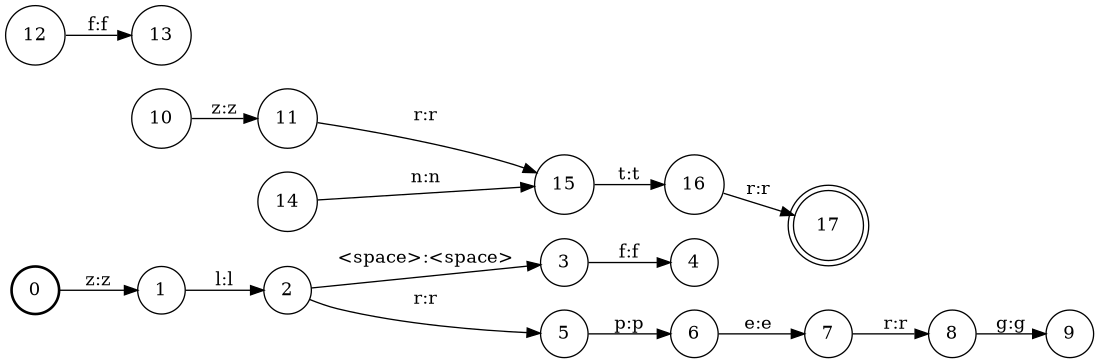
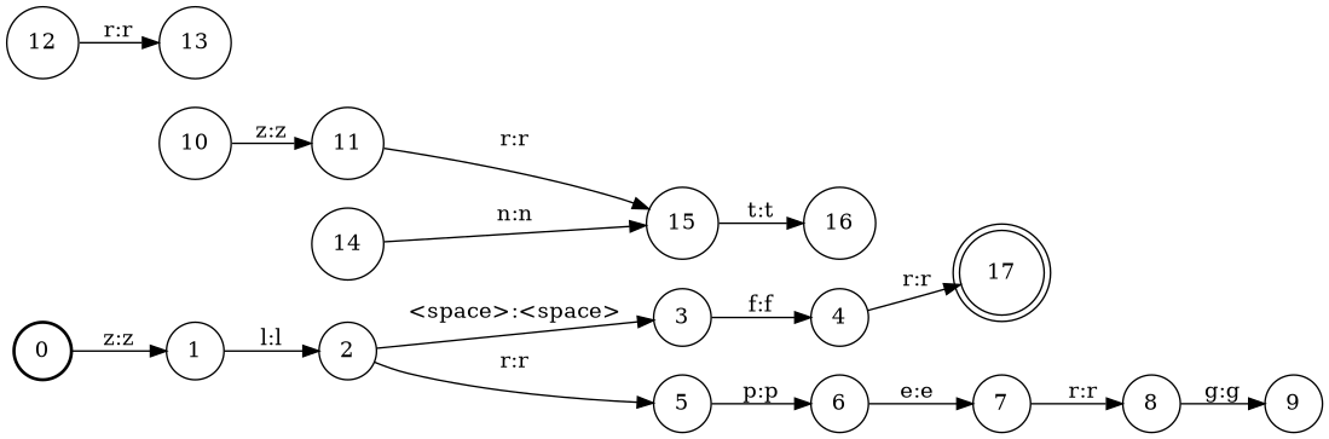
  digraph {
    nodesep=0.25
    rankdir=LR
    ranksep=0.4
    node [fontsize=14 shape=circle style=solid]
    edge [fontsize=14]
    n1 [label=0 style=bold]
    n2 [label=1]
    n3 [label=2]
    n4 [label=3]
    n5 [label=5]
    n6 [label=4]
    n7 [label=6]
    n8 [label=7]
    n9 [label=8]
    n10 [label=9]
    n11 [label=10]
    n12 [label=11]
    n13 [label=15]
    n14 [label=12]
    n15 [label=13]
    n16 [label=14]
    n17 [label=16]
    n18 [label=17 shape=doublecircle]
    n1 -> n2 [label="z:z"]
    n2 -> n3 [label="l:l"]
    n3 -> n4 [label="<space>:<space>"]
    n3 -> n5 [label="r:r"]
    n4 -> n6 [label="f:f"]
    n5 -> n7 [label="p:p"]
    n7 -> n8 [label="e:e"]
    n8 -> n9 [label="r:r"]
    n9 -> n10 [label="g:g"]
    n11 -> n12 [label="z:z"]
    n12 -> n13 [label="r:r"]
    n13 -> n17 [label="t:t"]
-   n14 -> n15 [label="f:f"]
+   n14 -> n15 [label="r:r"]
    n16 -> n13 [label="n:n"]
-   n17 -> n18 [label="r:r"]
+   n6 -> n18 [label="r:r"]
  }
